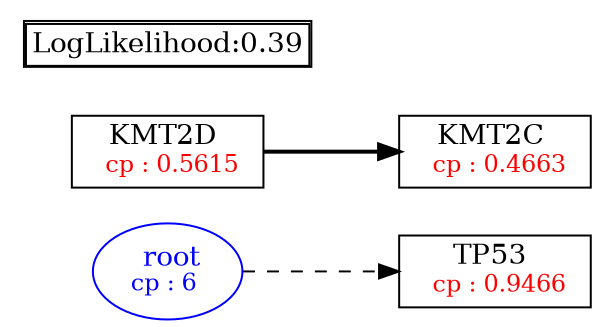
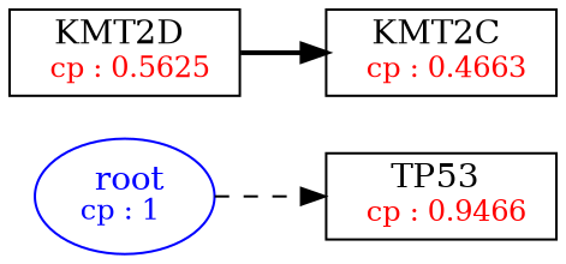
  digraph {
    fontsize=10
    rankdir=LR
    node [shape=box]
-   n1 [color=Blue label=<<font color='Blue'> root</font><br/><font color='Blue' POINT-SIZE='12'>cp : 6 </font>> shape=oval]
+   n1 [color=Blue label=<<font color='Blue'> root</font><br/><font color='Blue' POINT-SIZE='12'>cp : 1 </font>> shape=oval]
    n2 [label=<TP53 <br/> <font color='Red' POINT-SIZE='12'> cp : 0.9466 </font>>]
-   n3 [label=<KMT2D <br/> <font color='Red' POINT-SIZE='12'> cp : 0.5615 </font>>]
+   n3 [label=<KMT2D <br/> <font color='Red' POINT-SIZE='12'> cp : 0.5625 </font>>]
    n4 [label=<KMT2C <br/> <font color='Red' POINT-SIZE='12'> cp : 0.4663 </font>>]
-   n5 [label=<<TABLE BORDER="1" CELLBORDER="1" CELLSPACING="0" >     <TR><TD ALIGN="LEFT">LogLikelihood:0.39</TD></TR>     </TABLE>> shape=plaintext]
    n1 -> n2 [style=dashed]
    n3 -> n4 [style=bold]
  }
